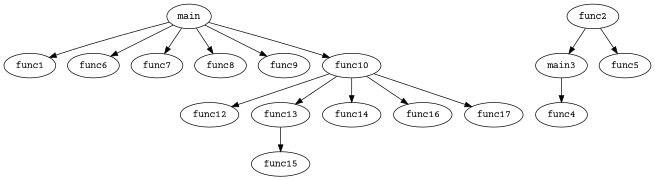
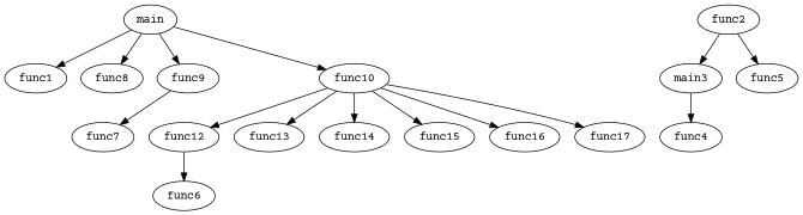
  digraph {
    fontname="Courier Prime"
    rankdir=TB
    node [fontname="Courier Prime"]
    edge [fontname="Courier Prime"]
    main
    func1
    func6
    func7
    func8
    func9
    func10
    func12
    func13
    func14
    func15
    func16
    func17
    n14 [label=main3]
    func2
    func5
    func4
    main -> func1
-   main -> func6
-   main -> func7
+   func12 -> func6
+   func9 -> func7
    main -> func8
    main -> func9
    main -> func10
    func10 -> func12
    func10 -> func13
    func10 -> func14
-   func13 -> func15
+   func10 -> func15
    func10 -> func16
    func10 -> func17
    n14 -> func4
    func2 -> n14
    func2 -> func5
  }
